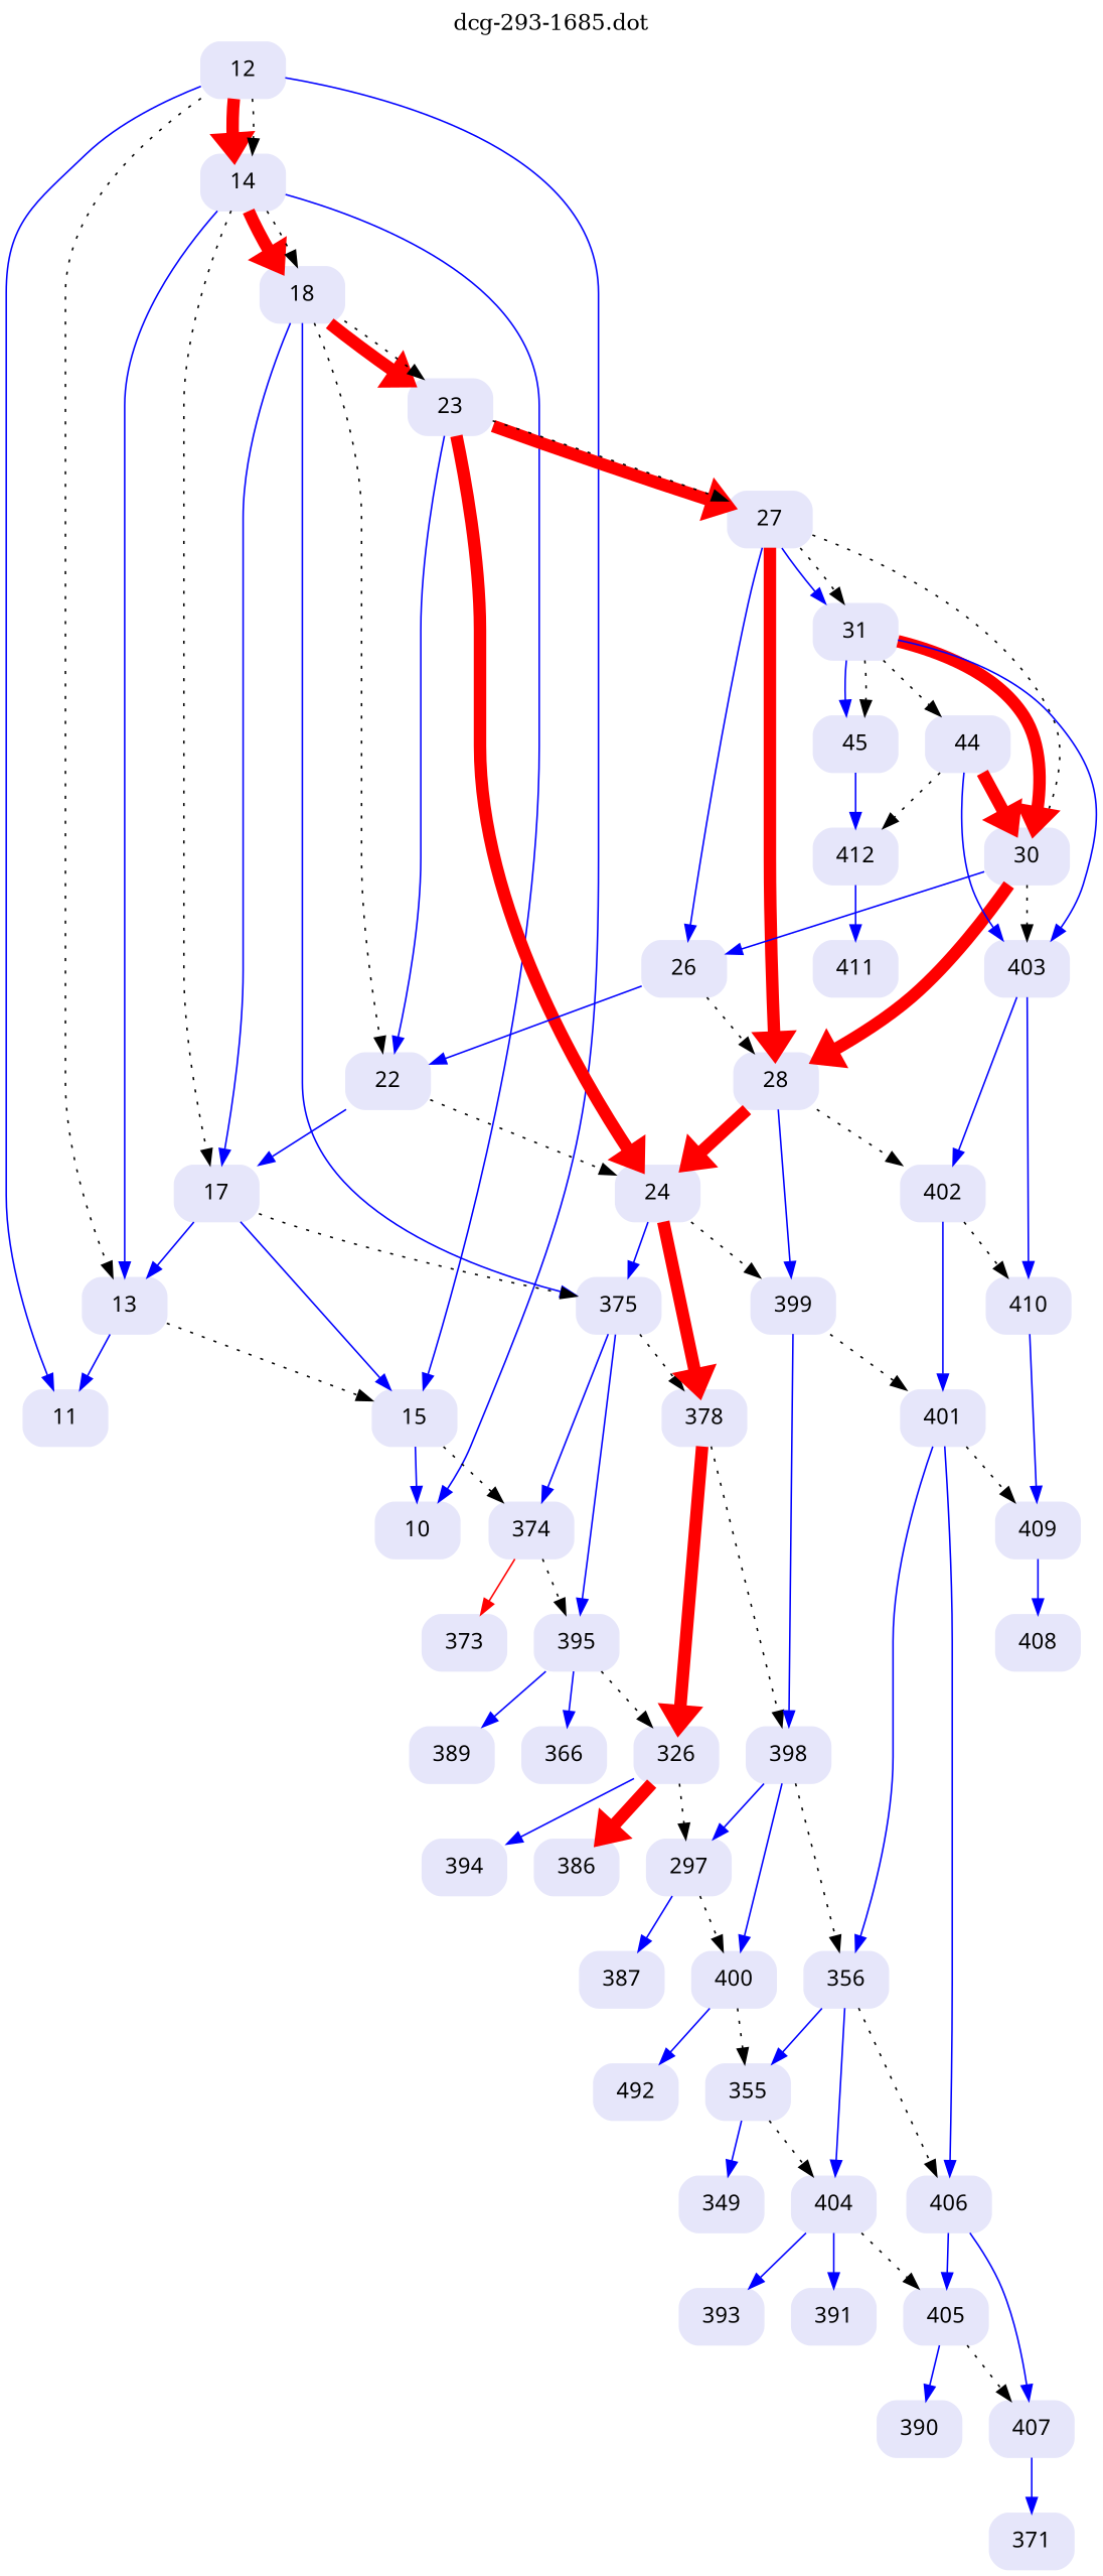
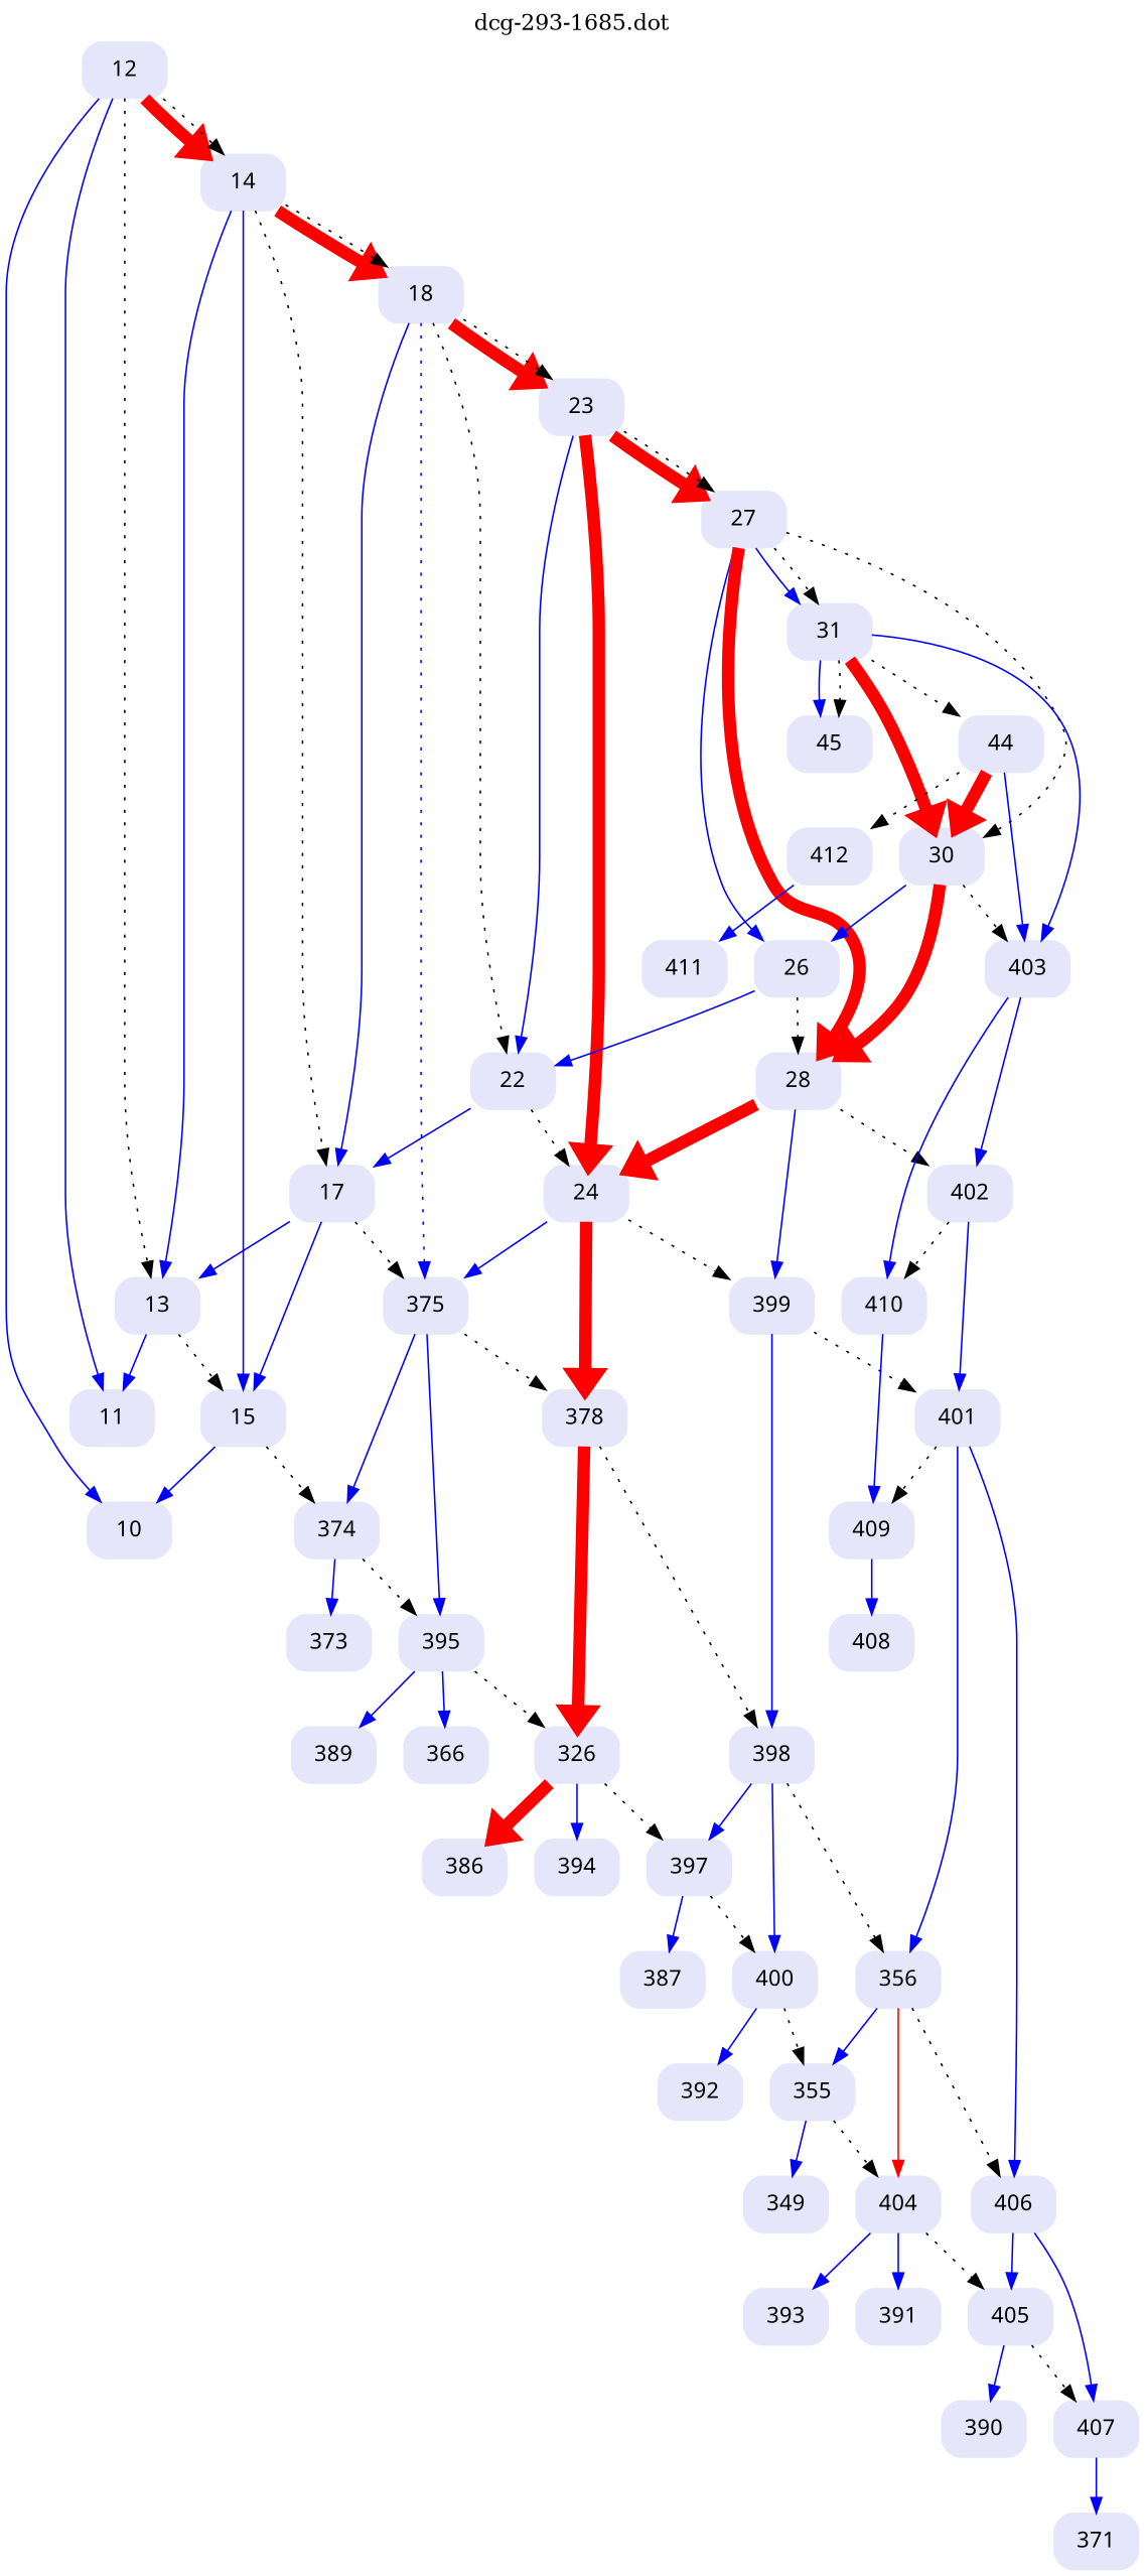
  digraph {
    label="dcg-293-1685.dot"
    labelloc=t
    node [color=lavender fontname="sans-serif" shape=box style="rounded,filled"]
    edge [color=blue penwidth=1]
    n1 [label=12]
    n2 [label=11]
    n3 [label=10]
    n4 [label=14]
    n5 [label=13]
    n6 [label=15]
    n7 [label=18]
    n8 [label=17]
    n9 [label=374]
    n10 [label=375]
    n11 [label=23]
    n12 [label=22]
    n13 [label=395]
    n14 [label=373]
    n15 [label=378]
    n16 [label=24]
    n17 [label=27]
    n18 [label=398]
    n19 [label=326]
    n20 [label=389]
    n21 [label=366]
    n22 [label=399]
    n23 [label=26]
    n24 [label=28]
    n25 [label=31]
    n26 [label=30]
    n27 [label=401]
    n28 [label=402]
    n29 [label=403]
    n30 [label=45]
    n31 [label=44]
    n32 [label=410]
    n33 [label=412]
    n34 [label=409]
    n35 [label=411]
    n36 [label=356]
    n37 [label=406]
    n38 [label=408]
    n39 [label=355]
    n40 [label=404]
    n41 [label=405]
    n42 [label=407]
    n43 [label=349]
    n44 [label=393]
    n45 [label=391]
    n46 [label=390]
    n47 [label=371]
-   n48 [label=297]
+   n48 [label=397]
    n49 [label=400]
    n50 [label=387]
-   n51 [label=492]
+   n51 [label=392]
    n52 [label=394]
    n53 [label=386]
    n1 -> n2
    n1 -> n3
    n1 -> n4 [color=red penwidth=8]
    n1 -> n4 [style=dotted color="" penwidth=""]
    n1 -> n5 [style=dotted color="" penwidth=""]
    n4 -> n5
    n4 -> n6
    n4 -> n7 [color=red penwidth=8]
    n4 -> n7 [style=dotted color="" penwidth=""]
    n4 -> n8 [style=dotted color="" penwidth=""]
    n5 -> n2
    n5 -> n6 [style=dotted color="" penwidth=""]
    n6 -> n3
    n6 -> n9 [style=dotted color="" penwidth=""]
    n7 -> n8
-   n7 -> n10
+   n7 -> n10 [style=dotted]
    n7 -> n11 [color=red penwidth=8]
    n7 -> n11 [style=dotted color="" penwidth=""]
    n7 -> n12 [style=dotted color="" penwidth=""]
    n8 -> n5
    n8 -> n6
    n8 -> n10 [style=dotted color="" penwidth=""]
    n9 -> n13 [style=dotted color="" penwidth=""]
-   n9 -> n14 [color=red]
+   n9 -> n14
    n10 -> n9
    n10 -> n13
    n10 -> n15 [style=dotted color="" penwidth=""]
    n11 -> n12
    n11 -> n16 [color=red penwidth=8]
    n11 -> n17 [color=red penwidth=8]
    n11 -> n17 [style=dotted color="" penwidth=""]
    n12 -> n8
    n12 -> n16 [style=dotted color="" penwidth=""]
    n13 -> n19 [style=dotted color="" penwidth=""]
    n13 -> n20
    n13 -> n21
    n15 -> n18 [style=dotted color="" penwidth=""]
    n15 -> n19 [color=red penwidth=8]
    n16 -> n10
    n16 -> n15 [color=red penwidth=8]
    n16 -> n22 [style=dotted color="" penwidth=""]
    n17 -> n23
    n17 -> n24 [color=red penwidth=8]
    n17 -> n25
    n17 -> n25 [style=dotted color="" penwidth=""]
    n17 -> n26 [style=dotted color="" penwidth=""]
    n18 -> n36 [style=dotted color="" penwidth=""]
    n18 -> n48
    n18 -> n49
    n19 -> n48 [style=dotted color="" penwidth=""]
    n19 -> n52
    n19 -> n53 [color=red penwidth=8]
    n22 -> n18
    n22 -> n27 [style=dotted color="" penwidth=""]
    n23 -> n12
    n23 -> n24 [style=dotted color="" penwidth=""]
    n24 -> n16 [color=red penwidth=8]
    n24 -> n22
    n24 -> n28 [style=dotted color="" penwidth=""]
    n25 -> n26 [color=red penwidth=8]
    n25 -> n29
    n25 -> n30
    n25 -> n30 [style=dotted color="" penwidth=""]
    n25 -> n31 [style=dotted color="" penwidth=""]
    n26 -> n23
    n26 -> n24 [color=red penwidth=8]
    n26 -> n29 [style=dotted color="" penwidth=""]
    n27 -> n34 [style=dotted color="" penwidth=""]
    n27 -> n36
    n27 -> n37
    n28 -> n27
    n28 -> n32 [style=dotted color="" penwidth=""]
    n29 -> n28
    n29 -> n32
-   n30 -> n33
    n31 -> n26 [color=red penwidth=8]
    n31 -> n29
    n31 -> n33 [style=dotted color="" penwidth=""]
    n32 -> n34
    n33 -> n35
    n34 -> n38
    n36 -> n37 [style=dotted color="" penwidth=""]
    n36 -> n39
-   n36 -> n40
+   n36 -> n40 [color=red]
    n37 -> n41
    n37 -> n42
    n39 -> n40 [style=dotted color="" penwidth=""]
    n39 -> n43
    n40 -> n41 [style=dotted color="" penwidth=""]
    n40 -> n44
    n40 -> n45
    n41 -> n42 [style=dotted color="" penwidth=""]
    n41 -> n46
    n42 -> n47
    n48 -> n49 [style=dotted color="" penwidth=""]
    n48 -> n50
    n49 -> n39 [style=dotted color="" penwidth=""]
    n49 -> n51
  }
